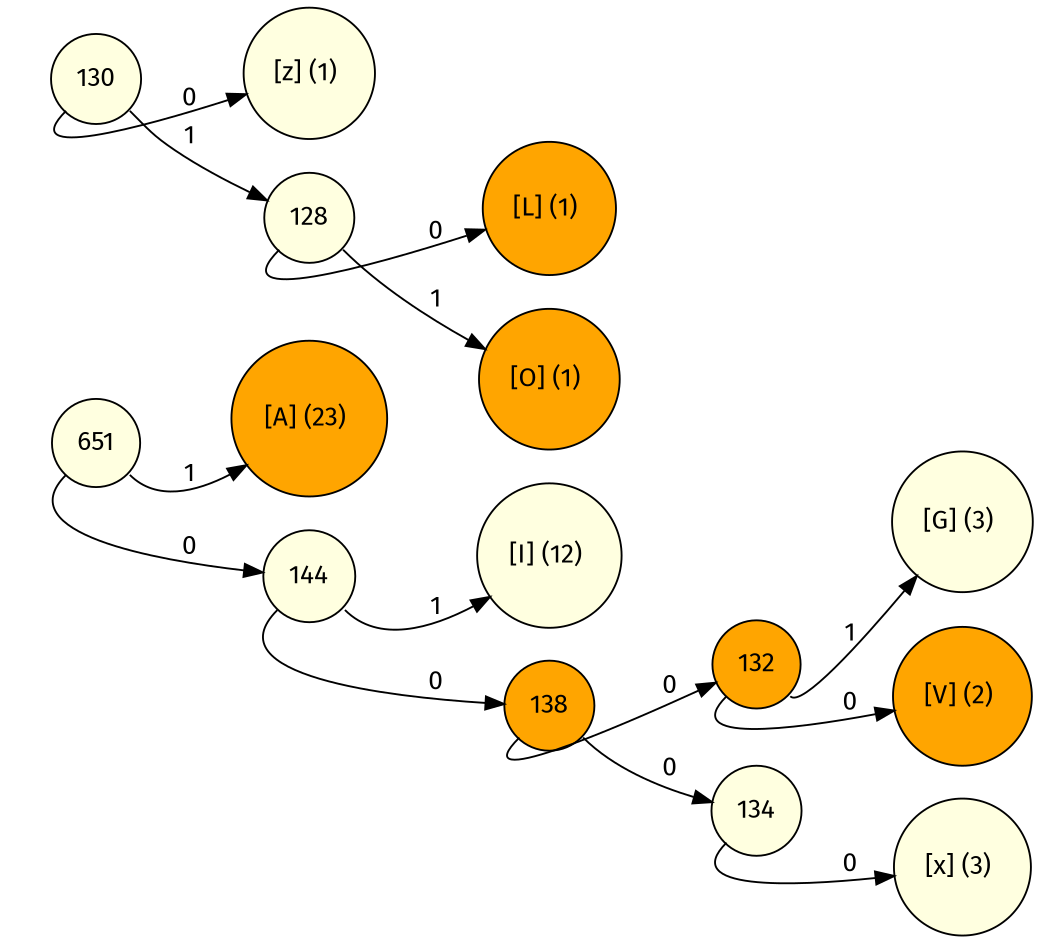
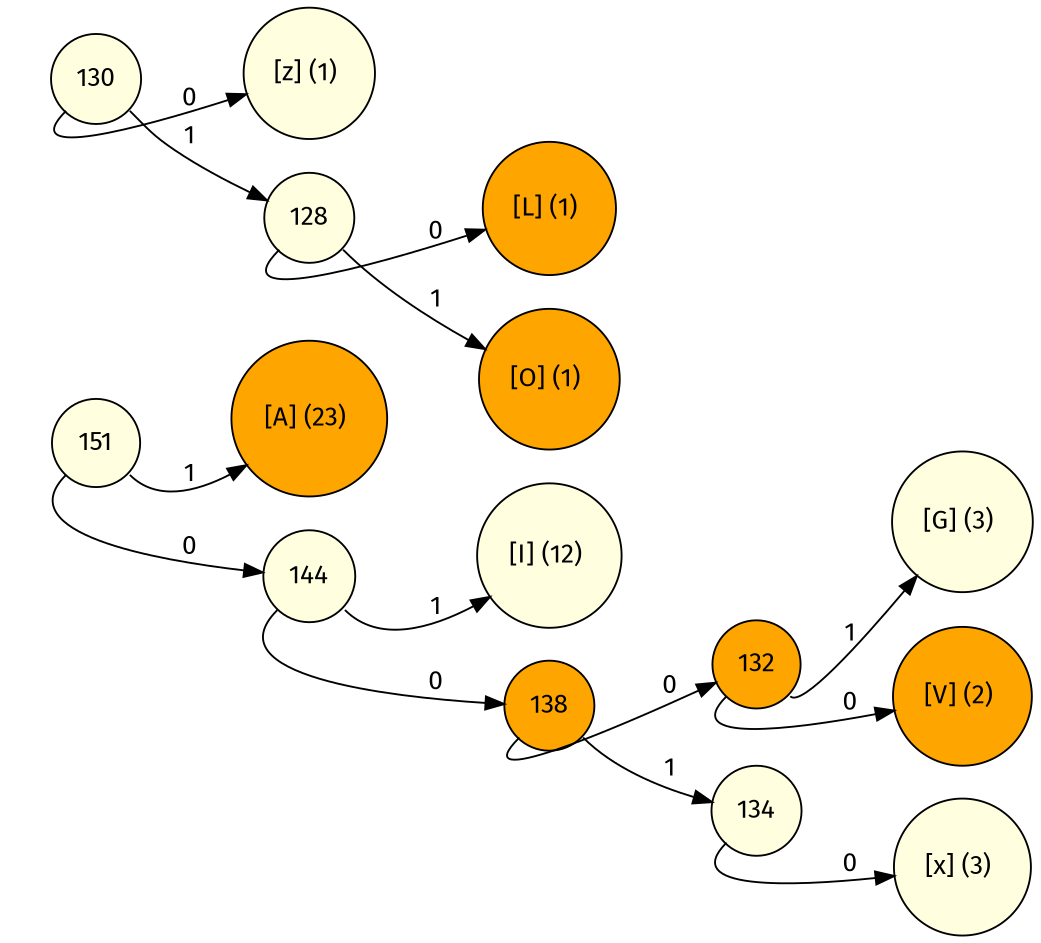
  digraph {
    fontname="Fira Sans"
    rankdir=LR
    node [fillcolor=lightyellow fontname="Fira Sans" shape=circle style=filled]
    edge [fontname="Fira Sans" tailport=sw]
    n1 [fillcolor=orange label="[A] (23) " width=0.5]
-   151 [width=0.5 label=651]
+   151 [width=0.5]
    n3 [label=144 width=0.5]
    n4 [label="[I] (12) " width=0.5]
    n5 [fillcolor=orange label=138 width=0.5]
    n6 [fillcolor=orange label=132 width=0.5]
    n7 [label=134 width=0.5]
    n8 [label="[G] (3) " width=0.5]
    n9 [fillcolor=orange label="[V] (2) " width=0.5]
    n10 [label="[x] (3) " width=0.5]
    n11 [label=130 width=0.5]
    n12 [label="[z] (1) " width=0.5]
    n13 [label=128 width=0.5]
    n14 [fillcolor=orange label="[L] (1) " width=0.5]
    n15 [fillcolor=orange label="[O] (1) " width=0.5]
    151 -> n1 [label=" 1" tailport=se]
    151 -> n3 [label=" 0"]
    n3 -> n4 [label=" 1" tailport=se]
    n3 -> n5 [label=" 0"]
    n5 -> n6 [label=" 0"]
-   n5 -> n7 [label=" 0" tailport=se]
+   n5 -> n7 [label=" 1" tailport=se]
    n6 -> n8 [label=" 1" tailport=se]
    n6 -> n9 [label=" 0"]
    n7 -> n10 [label=" 0"]
    n11 -> n12 [label=" 0"]
    n11 -> n13 [label=" 1" tailport=se]
    n13 -> n14 [label=" 0"]
    n13 -> n15 [label=" 1" tailport=se]
  }
